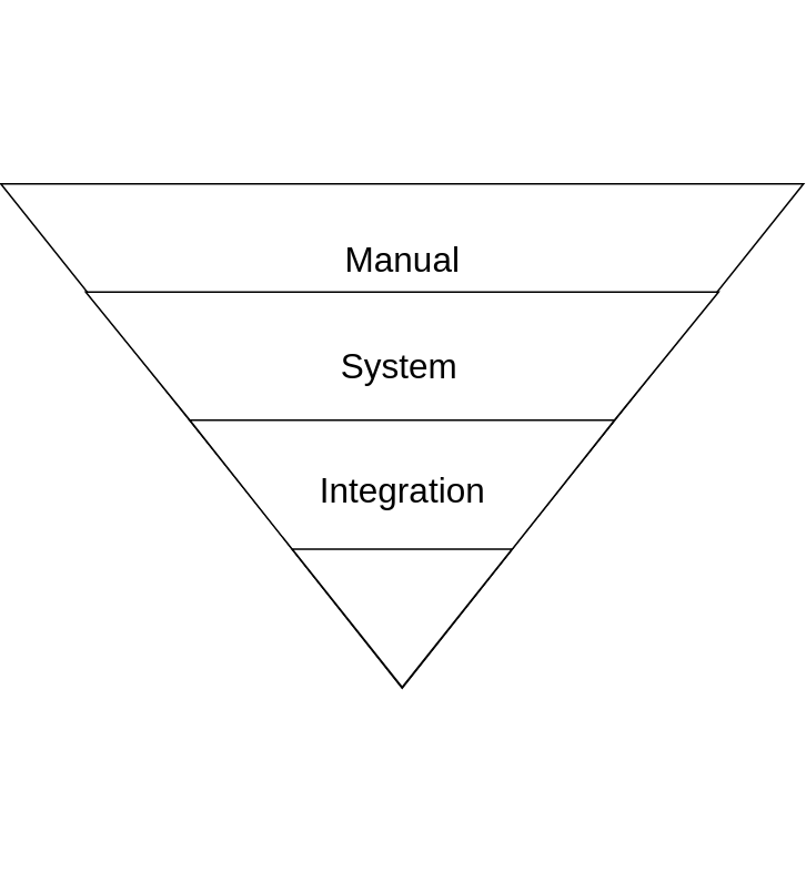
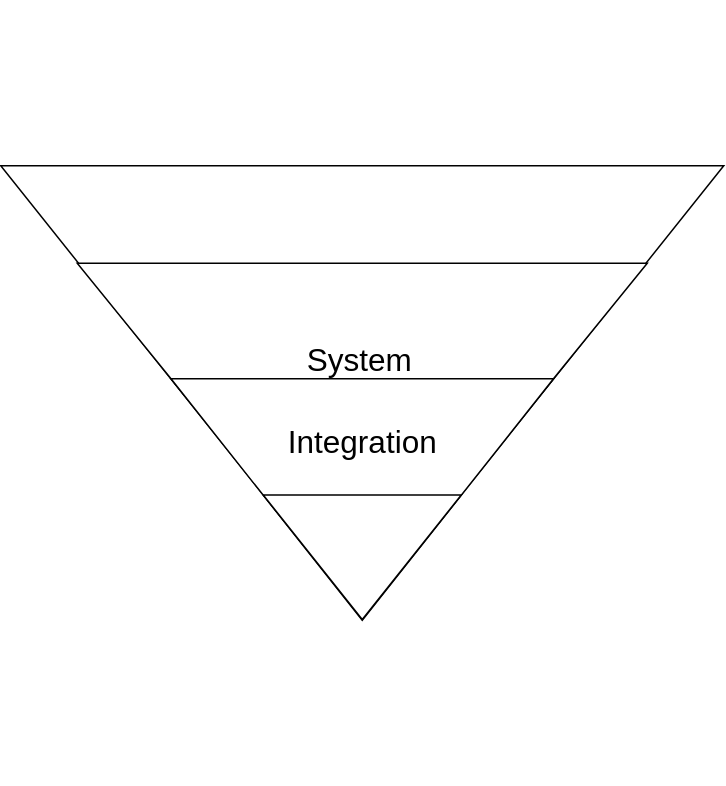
  <mxCell id="0" />
  <mxCell id="1" parent="0" />
  <mxCell id="2" value="" style="triangle;whiteSpace=wrap;html=1;rotation=-90;direction=west;" vertex="1" parent="1"><mxGeometry x="20" y="20" width="302" height="482" as="geometry" /></mxCell>
  <mxCell id="3" value="" style="triangle;whiteSpace=wrap;html=1;rotation=-90;direction=west;" vertex="1" parent="1"><mxGeometry x="54" y="102" width="234" height="380" as="geometry" /></mxCell>
  <mxCell id="4" value="" style="triangle;whiteSpace=wrap;html=1;rotation=-90;direction=west;" vertex="1" parent="1"><mxGeometry x="90.5" y="205" width="161" height="255" as="geometry" /></mxCell>
  <mxCell id="5" value="" style="triangle;whiteSpace=wrap;html=1;rotation=-90;direction=west;" vertex="1" parent="1"><mxGeometry x="129.5" y="305" width="83" height="132" as="geometry" /></mxCell>
- <mxCell id="6" value="Manual" style="text;html=1;resizable=0;points=[];autosize=1;align=center;verticalAlign=top;spacingTop=-4;fontSize=21;direction=west;" vertex="1" parent="1"><mxGeometry x="141" y="140" width="60" height="20" as="geometry" /></mxCell>
- <mxCell id="7" value="System" style="text;html=1;resizable=0;points=[];autosize=1;align=center;verticalAlign=middle;spacingTop=-4;fontSize=21;direction=west;" vertex="1" parent="1"><mxGeometry x="129" y="205.5" width="80" height="30" as="geometry" /></mxCell>
+ <mxCell id="7" value="System" style="text;html=1;resizable=0;points=[];autosize=1;align=center;verticalAlign=middle;spacingTop=-4;fontSize=21;direction=west;" vertex="1" parent="1"><mxGeometry x="129" y="225.5" width="80" height="30" as="geometry" /></mxCell>
  <mxCell id="8" value="Integration" style="text;html=1;resizable=0;points=[];autosize=1;align=center;verticalAlign=middle;spacingTop=-4;fontSize=21;direction=west;" vertex="1" parent="1"><mxGeometry x="111" y="280.5" width="120" height="30" as="geometry" /></mxCell>
